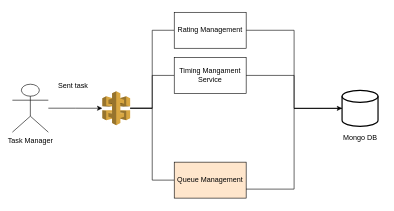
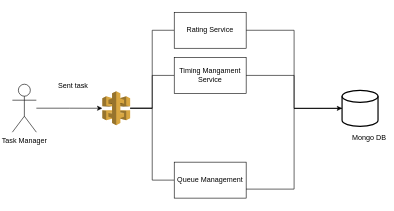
  <mxCell id="0" />
  <mxCell id="1" parent="0" />
  <mxCell id="2" style="edgeStyle=orthogonalEdgeStyle;rounded=0;orthogonalLoop=1;jettySize=auto;html=1;" parent="1" source="3" target="7" edge="1"><mxGeometry relative="1" as="geometry" /></mxCell>
- <mxCell id="3" value="Task Manager" style="shape=umlActor;verticalLabelPosition=bottom;labelBackgroundColor=#ffffff;verticalAlign=top;html=1;outlineConnect=0;" parent="1" vertex="1"><mxGeometry x="20" y="140" width="60" height="80" as="geometry" /></mxCell>
+ <mxCell id="3" value="Task Manager" style="shape=umlActor;verticalLabelPosition=bottom;labelBackgroundColor=#ffffff;verticalAlign=top;html=1;outlineConnect=0;" parent="1" vertex="1"><mxGeometry x="20" y="140" width="40" height="80" as="geometry" /></mxCell>
  <mxCell id="4" style="edgeStyle=orthogonalEdgeStyle;rounded=0;orthogonalLoop=1;jettySize=auto;html=1;entryX=0;entryY=0.5;entryDx=0;entryDy=0;endArrow=none;endFill=0;" parent="1" source="7" target="10" edge="1"><mxGeometry relative="1" as="geometry" /></mxCell>
  <mxCell id="5" style="edgeStyle=orthogonalEdgeStyle;rounded=0;orthogonalLoop=1;jettySize=auto;html=1;endArrow=none;endFill=0;" parent="1" source="7" target="11" edge="1"><mxGeometry relative="1" as="geometry" /></mxCell>
  <mxCell id="6" style="edgeStyle=orthogonalEdgeStyle;rounded=0;orthogonalLoop=1;jettySize=auto;html=1;entryX=0;entryY=0.5;entryDx=0;entryDy=0;endArrow=none;endFill=0;" parent="1" source="7" target="12" edge="1"><mxGeometry relative="1" as="geometry" /></mxCell>
  <mxCell id="7" value="" style="outlineConnect=0;dashed=0;verticalLabelPosition=bottom;verticalAlign=top;align=center;html=1;shape=mxgraph.aws3.api_gateway;fillColor=#D9A741;gradientColor=none;" parent="1" vertex="1"><mxGeometry x="170" y="151.75" width="46.48" height="56.5" as="geometry" /></mxCell>
  <mxCell id="8" value="Sent task" style="text;html=1;align=center;verticalAlign=middle;resizable=0;points=[];;autosize=1;" parent="1" vertex="1"><mxGeometry x="86" y="131.75" width="70" height="20" as="geometry" /></mxCell>
  <mxCell id="9" style="edgeStyle=orthogonalEdgeStyle;rounded=0;orthogonalLoop=1;jettySize=auto;html=1;entryX=0;entryY=0.5;entryDx=0;entryDy=0;entryPerimeter=0;" edge="1" parent="1" source="10" target="15"><mxGeometry relative="1" as="geometry" /></mxCell>
- <mxCell id="10" value="Rating Management" style="rounded=0;whiteSpace=wrap;html=1;" parent="1" vertex="1"><mxGeometry x="290" y="20" width="120" height="60" as="geometry" /></mxCell>
+ <mxCell id="10" value="Rating Service" style="rounded=0;whiteSpace=wrap;html=1;" parent="1" vertex="1"><mxGeometry x="290" y="20" width="120" height="60" as="geometry" /></mxCell>
  <mxCell id="11" value="Timing Mangament Service" style="rounded=0;whiteSpace=wrap;html=1;" parent="1" vertex="1"><mxGeometry x="290" y="95.25" width="120" height="60" as="geometry" /></mxCell>
- <mxCell id="12" value="Queue Management" style="rounded=0;whiteSpace=wrap;html=1;fillColor=#ffe6cc;" parent="1" vertex="1"><mxGeometry x="290" y="270" width="120" height="60" as="geometry" /></mxCell>
+ <mxCell id="12" value="Queue Management" style="rounded=0;whiteSpace=wrap;html=1;" parent="1" vertex="1"><mxGeometry x="290" y="270" width="120" height="60" as="geometry" /></mxCell>
  <mxCell id="13" style="edgeStyle=orthogonalEdgeStyle;rounded=0;orthogonalLoop=1;jettySize=auto;html=1;endArrow=none;endFill=0;" parent="1" source="15" target="11" edge="1"><mxGeometry relative="1" as="geometry" /></mxCell>
  <mxCell id="14" style="edgeStyle=orthogonalEdgeStyle;rounded=0;orthogonalLoop=1;jettySize=auto;html=1;entryX=1;entryY=0.75;entryDx=0;entryDy=0;endArrow=none;endFill=0;" parent="1" source="15" target="12" edge="1"><mxGeometry relative="1" as="geometry" /></mxCell>
  <mxCell id="15" value="" style="strokeWidth=2;html=1;shape=mxgraph.flowchart.database;whiteSpace=wrap;" parent="1" vertex="1"><mxGeometry x="570" y="150.25" width="60" height="60" as="geometry" /></mxCell>
- <mxCell id="16" value="Mongo DB" style="text;html=1;align=center;verticalAlign=middle;resizable=0;points=[];;autosize=1;" parent="1" vertex="1"><mxGeometry x="565" y="220" width="70" height="20" as="geometry" /></mxCell>
+ <mxCell id="16" value="Mongo DB" style="text;html=1;align=center;verticalAlign=middle;resizable=0;points=[];;autosize=1;" parent="1" vertex="1"><mxGeometry x="580" y="220" width="70" height="20" as="geometry" /></mxCell>
